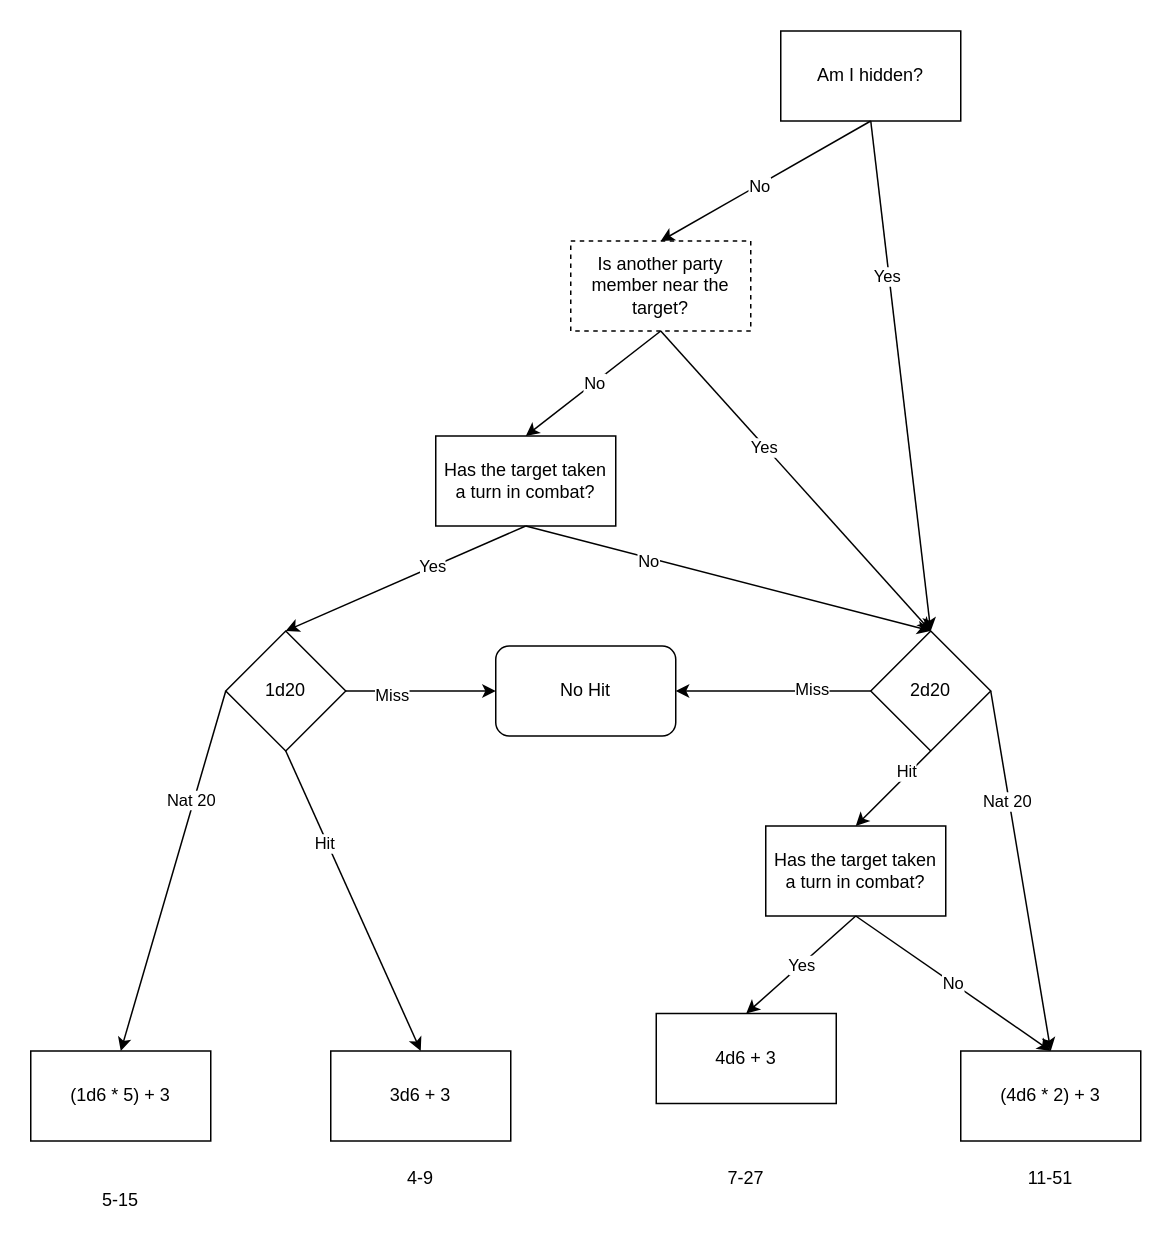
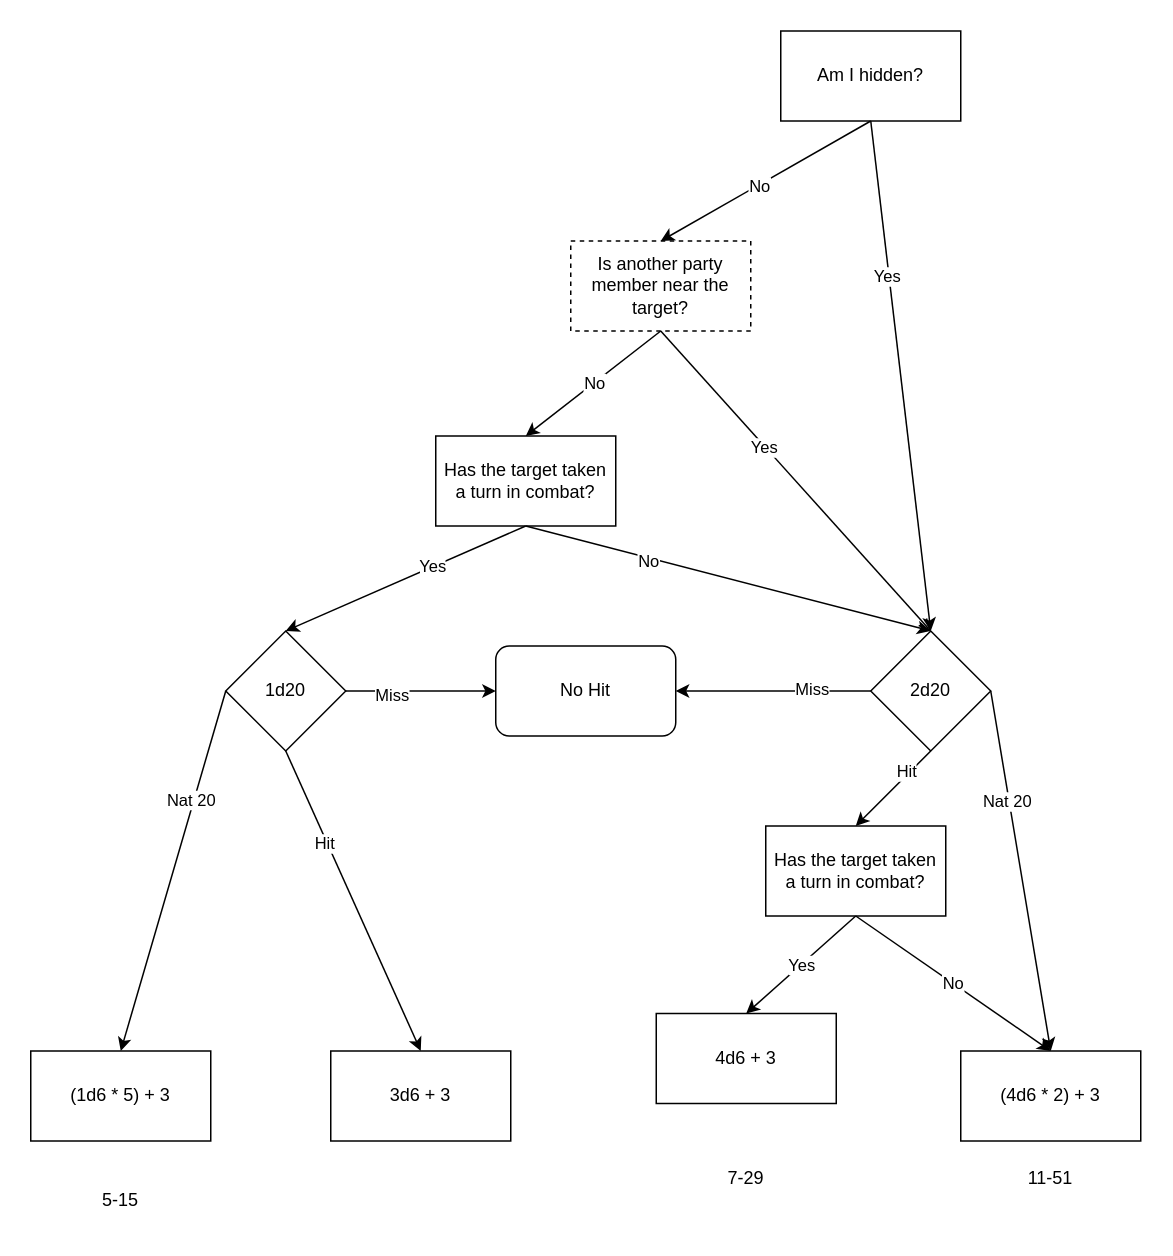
  <mxCell id="0" />
  <mxCell id="1" parent="0" />
  <mxCell id="2" value="Am I hidden?" style="rounded=0;whiteSpace=wrap;html=1;" parent="1" vertex="1"><mxGeometry x="520" y="20" width="120" height="60" as="geometry" /></mxCell>
  <mxCell id="3" value="4d6 + 3" style="rounded=0;whiteSpace=wrap;html=1;" parent="1" vertex="1"><mxGeometry x="437" y="675" width="120" height="60" as="geometry" /></mxCell>
  <mxCell id="4" value="3d6 + 3" style="rounded=0;whiteSpace=wrap;html=1;" parent="1" vertex="1"><mxGeometry x="220" y="700" width="120" height="60" as="geometry" /></mxCell>
  <mxCell id="5" value="" style="endArrow=classic;html=1;rounded=0;exitX=0.5;exitY=1;exitDx=0;exitDy=0;entryX=0.5;entryY=0;entryDx=0;entryDy=0;" parent="1" source="2" target="24" edge="1"><mxGeometry width="50" height="50" relative="1" as="geometry"><mxPoint x="200" y="430" as="sourcePoint" /><mxPoint x="550" y="470" as="targetPoint" /></mxGeometry></mxCell>
  <mxCell id="6" value="Yes&lt;br&gt;" style="edgeLabel;html=1;align=center;verticalAlign=middle;resizable=0;points=[];" parent="5" vertex="1" connectable="0"><mxGeometry x="-0.392" y="-2" relative="1" as="geometry"><mxPoint as="offset" /></mxGeometry></mxCell>
  <mxCell id="7" value="" style="endArrow=classic;html=1;rounded=0;exitX=0.5;exitY=1;exitDx=0;exitDy=0;entryX=0.5;entryY=0;entryDx=0;entryDy=0;" parent="1" source="2" target="9" edge="1"><mxGeometry width="50" height="50" relative="1" as="geometry"><mxPoint x="180" y="260" as="sourcePoint" /><mxPoint x="290" y="320" as="targetPoint" /></mxGeometry></mxCell>
  <mxCell id="8" value="No" style="edgeLabel;html=1;align=center;verticalAlign=middle;resizable=0;points=[];" parent="7" vertex="1" connectable="0"><mxGeometry x="0.07" y="1" relative="1" as="geometry"><mxPoint as="offset" /></mxGeometry></mxCell>
  <mxCell id="9" value="Is another party member near the target?" style="rounded=0;whiteSpace=wrap;html=1;dashed=1;" parent="1" vertex="1"><mxGeometry x="380" y="160" width="120" height="60" as="geometry" /></mxCell>
- <mxCell id="10" value="" style="endArrow=classic;html=1;rounded=0;exitX=0.5;exitY=1;exitDx=0;exitDy=0;entryX=0.5;entryY=0;entryDx=0;entryDy=0;" parent="1" source="9" target="24" edge="1"><mxGeometry width="50" height="50" relative="1" as="geometry"><mxPoint x="180" y="260" as="sourcePoint" /><mxPoint x="520" y="470" as="targetPoint" /></mxGeometry></mxCell>
+ <mxCell id="10" value="" style="endArrow=open;html=1;rounded=0;exitX=0.5;exitY=1;exitDx=0;exitDy=0;entryX=0.5;entryY=0;entryDx=0;entryDy=0;" parent="1" source="9" target="24" edge="1"><mxGeometry width="50" height="50" relative="1" as="geometry"><mxPoint x="180" y="260" as="sourcePoint" /><mxPoint x="520" y="470" as="targetPoint" /></mxGeometry></mxCell>
  <mxCell id="11" value="Yes" style="edgeLabel;html=1;align=center;verticalAlign=middle;resizable=0;points=[];" parent="10" vertex="1" connectable="0"><mxGeometry x="-0.225" y="-1" relative="1" as="geometry"><mxPoint as="offset" /></mxGeometry></mxCell>
  <mxCell id="12" value="" style="endArrow=classic;html=1;rounded=0;exitX=0.5;exitY=1;exitDx=0;exitDy=0;entryX=0.5;entryY=0;entryDx=0;entryDy=0;" parent="1" source="9" target="40" edge="1"><mxGeometry width="50" height="50" relative="1" as="geometry"><mxPoint x="310" y="430" as="sourcePoint" /><mxPoint x="210" y="470" as="targetPoint" /></mxGeometry></mxCell>
  <mxCell id="13" value="No" style="edgeLabel;html=1;align=center;verticalAlign=middle;resizable=0;points=[];" parent="12" vertex="1" connectable="0"><mxGeometry relative="1" as="geometry"><mxPoint as="offset" /></mxGeometry></mxCell>
  <mxCell id="14" value="(4d6 * 2) + 3" style="rounded=0;whiteSpace=wrap;html=1;" parent="1" vertex="1"><mxGeometry x="640" y="700" width="120" height="60" as="geometry" /></mxCell>
  <mxCell id="15" value="(1d6 * 5) + 3" style="rounded=0;whiteSpace=wrap;html=1;" parent="1" vertex="1"><mxGeometry x="20" y="700" width="120" height="60" as="geometry" /></mxCell>
  <mxCell id="16" value="Has the target taken a turn in combat?" style="rounded=0;whiteSpace=wrap;html=1;" parent="1" vertex="1"><mxGeometry x="510" y="550" width="120" height="60" as="geometry" /></mxCell>
  <mxCell id="17" value="" style="endArrow=classic;html=1;rounded=0;exitX=0.5;exitY=1;exitDx=0;exitDy=0;entryX=0.5;entryY=0;entryDx=0;entryDy=0;" parent="1" source="16" target="14" edge="1"><mxGeometry width="50" height="50" relative="1" as="geometry"><mxPoint x="215" y="600" as="sourcePoint" /><mxPoint x="430" y="670" as="targetPoint" /></mxGeometry></mxCell>
  <mxCell id="18" value="No" style="edgeLabel;html=1;align=center;verticalAlign=middle;resizable=0;points=[];" parent="17" vertex="1" connectable="0"><mxGeometry relative="1" as="geometry"><mxPoint as="offset" /></mxGeometry></mxCell>
  <mxCell id="19" value="" style="endArrow=classic;html=1;rounded=0;entryX=0.5;entryY=0;entryDx=0;entryDy=0;exitX=1;exitY=0.5;exitDx=0;exitDy=0;" parent="1" source="24" target="14" edge="1"><mxGeometry width="50" height="50" relative="1" as="geometry"><mxPoint x="522" y="590" as="sourcePoint" /><mxPoint x="700" y="520" as="targetPoint" /></mxGeometry></mxCell>
  <mxCell id="20" value="Nat 20" style="edgeLabel;html=1;align=center;verticalAlign=middle;resizable=0;points=[];" parent="19" vertex="1" connectable="0"><mxGeometry x="-0.392" y="-2" relative="1" as="geometry"><mxPoint as="offset" /></mxGeometry></mxCell>
  <mxCell id="21" value="" style="endArrow=classic;html=1;rounded=0;exitX=0.5;exitY=1;exitDx=0;exitDy=0;entryX=0.5;entryY=0;entryDx=0;entryDy=0;" parent="1" source="16" target="3" edge="1"><mxGeometry width="50" height="50" relative="1" as="geometry"><mxPoint x="700" y="580" as="sourcePoint" /><mxPoint x="473" y="799" as="targetPoint" /></mxGeometry></mxCell>
  <mxCell id="22" value="Yes" style="edgeLabel;html=1;align=center;verticalAlign=middle;resizable=0;points=[];" parent="21" vertex="1" connectable="0"><mxGeometry relative="1" as="geometry"><mxPoint as="offset" /></mxGeometry></mxCell>
  <mxCell id="23" value="1d20" style="rhombus;whiteSpace=wrap;html=1;" vertex="1" parent="1"><mxGeometry x="150" y="420" width="80" height="80" as="geometry" /></mxCell>
  <mxCell id="24" value="2d20" style="rhombus;whiteSpace=wrap;html=1;" vertex="1" parent="1"><mxGeometry x="580" y="420" width="80" height="80" as="geometry" /></mxCell>
  <mxCell id="25" value="No Hit" style="rounded=1;whiteSpace=wrap;html=1;" vertex="1" parent="1"><mxGeometry x="330" y="430" width="120" height="60" as="geometry" /></mxCell>
  <mxCell id="26" value="" style="endArrow=classic;html=1;rounded=0;exitX=0;exitY=0.5;exitDx=0;exitDy=0;entryX=1;entryY=0.5;entryDx=0;entryDy=0;" edge="1" parent="1" source="24" target="25"><mxGeometry width="50" height="50" relative="1" as="geometry"><mxPoint x="400" y="230" as="sourcePoint" /><mxPoint x="580" y="360" as="targetPoint" /></mxGeometry></mxCell>
  <mxCell id="27" value="Miss" style="edgeLabel;html=1;align=center;verticalAlign=middle;resizable=0;points=[];" vertex="1" connectable="0" parent="26"><mxGeometry x="-0.392" y="-2" relative="1" as="geometry"><mxPoint as="offset" /></mxGeometry></mxCell>
  <mxCell id="28" value="" style="endArrow=classic;html=1;rounded=0;exitX=0.5;exitY=1;exitDx=0;exitDy=0;entryX=0.5;entryY=0;entryDx=0;entryDy=0;" edge="1" parent="1" source="24" target="16"><mxGeometry width="50" height="50" relative="1" as="geometry"><mxPoint x="540" y="400" as="sourcePoint" /><mxPoint x="447" y="420" as="targetPoint" /></mxGeometry></mxCell>
  <mxCell id="29" value="Hit" style="edgeLabel;html=1;align=center;verticalAlign=middle;resizable=0;points=[];" vertex="1" connectable="0" parent="28"><mxGeometry x="-0.392" y="-2" relative="1" as="geometry"><mxPoint as="offset" /></mxGeometry></mxCell>
  <mxCell id="30" value="" style="endArrow=classic;html=1;rounded=0;exitX=1;exitY=0.5;exitDx=0;exitDy=0;entryX=0;entryY=0.5;entryDx=0;entryDy=0;" edge="1" parent="1" source="23" target="25"><mxGeometry width="50" height="50" relative="1" as="geometry"><mxPoint x="567" y="410" as="sourcePoint" /><mxPoint x="470" y="450" as="targetPoint" /></mxGeometry></mxCell>
  <mxCell id="31" value="Miss" style="edgeLabel;html=1;align=center;verticalAlign=middle;resizable=0;points=[];" vertex="1" connectable="0" parent="30"><mxGeometry x="-0.392" y="-2" relative="1" as="geometry"><mxPoint as="offset" /></mxGeometry></mxCell>
  <mxCell id="32" value="" style="endArrow=classic;html=1;rounded=0;exitX=0.5;exitY=1;exitDx=0;exitDy=0;entryX=0.5;entryY=0;entryDx=0;entryDy=0;" edge="1" parent="1" source="23" target="4"><mxGeometry width="50" height="50" relative="1" as="geometry"><mxPoint x="607" y="450" as="sourcePoint" /><mxPoint x="210" y="550" as="targetPoint" /></mxGeometry></mxCell>
  <mxCell id="33" value="Hit" style="edgeLabel;html=1;align=center;verticalAlign=middle;resizable=0;points=[];" vertex="1" connectable="0" parent="32"><mxGeometry x="-0.392" y="-2" relative="1" as="geometry"><mxPoint as="offset" /></mxGeometry></mxCell>
  <mxCell id="34" value="" style="endArrow=classic;html=1;rounded=0;exitX=0;exitY=0.5;exitDx=0;exitDy=0;entryX=0.5;entryY=0;entryDx=0;entryDy=0;" edge="1" parent="1" source="23" target="15"><mxGeometry width="50" height="50" relative="1" as="geometry"><mxPoint x="647" y="410" as="sourcePoint" /><mxPoint x="80" y="440" as="targetPoint" /></mxGeometry></mxCell>
  <mxCell id="35" value="Nat 20" style="edgeLabel;html=1;align=center;verticalAlign=middle;resizable=0;points=[];" vertex="1" connectable="0" parent="34"><mxGeometry x="-0.392" y="-2" relative="1" as="geometry"><mxPoint as="offset" /></mxGeometry></mxCell>
  <mxCell id="36" value="11-51" style="text;html=1;strokeColor=none;fillColor=none;align=center;verticalAlign=middle;whiteSpace=wrap;rounded=0;" vertex="1" parent="1"><mxGeometry x="670" y="770" width="60" height="30" as="geometry" /></mxCell>
- <mxCell id="37" value="7-27" style="text;html=1;strokeColor=none;fillColor=none;align=center;verticalAlign=middle;whiteSpace=wrap;rounded=0;" vertex="1" parent="1"><mxGeometry x="467" y="770" width="60" height="30" as="geometry" /></mxCell>
- <mxCell id="38" value="4-9" style="text;html=1;strokeColor=none;fillColor=none;align=center;verticalAlign=middle;whiteSpace=wrap;rounded=0;" vertex="1" parent="1"><mxGeometry x="250" y="770" width="60" height="30" as="geometry" /></mxCell>
+ <mxCell id="37" value="7-29" style="text;html=1;strokeColor=none;fillColor=none;align=center;verticalAlign=middle;whiteSpace=wrap;rounded=0;" vertex="1" parent="1"><mxGeometry x="467" y="770" width="60" height="30" as="geometry" /></mxCell>
  <mxCell id="39" value="5-15" style="text;html=1;strokeColor=none;fillColor=none;align=center;verticalAlign=middle;whiteSpace=wrap;rounded=0;" vertex="1" parent="1"><mxGeometry x="50" y="785" width="60" height="30" as="geometry" /></mxCell>
  <mxCell id="40" value="Has the target taken a turn in combat?" style="rounded=0;whiteSpace=wrap;html=1;" vertex="1" parent="1"><mxGeometry x="290" y="290" width="120" height="60" as="geometry" /></mxCell>
  <mxCell id="41" value="" style="endArrow=classic;html=1;rounded=0;exitX=0.5;exitY=1;exitDx=0;exitDy=0;entryX=0.5;entryY=0;entryDx=0;entryDy=0;" edge="1" parent="1" source="40" target="24"><mxGeometry width="50" height="50" relative="1" as="geometry"><mxPoint x="200" y="460" as="sourcePoint" /><mxPoint x="290" y="660" as="targetPoint" /></mxGeometry></mxCell>
  <mxCell id="42" value="No" style="edgeLabel;html=1;align=center;verticalAlign=middle;resizable=0;points=[];" vertex="1" connectable="0" parent="41"><mxGeometry x="-0.392" y="-2" relative="1" as="geometry"><mxPoint as="offset" /></mxGeometry></mxCell>
  <mxCell id="43" value="" style="endArrow=classic;html=1;rounded=0;exitX=0.5;exitY=1;exitDx=0;exitDy=0;entryX=0.5;entryY=0;entryDx=0;entryDy=0;" edge="1" parent="1" source="40" target="23"><mxGeometry width="50" height="50" relative="1" as="geometry"><mxPoint x="405" y="220" as="sourcePoint" /><mxPoint x="610" y="380" as="targetPoint" /></mxGeometry></mxCell>
  <mxCell id="44" value="Yes" style="edgeLabel;html=1;align=center;verticalAlign=middle;resizable=0;points=[];" vertex="1" connectable="0" parent="43"><mxGeometry x="-0.225" y="-1" relative="1" as="geometry"><mxPoint as="offset" /></mxGeometry></mxCell>
